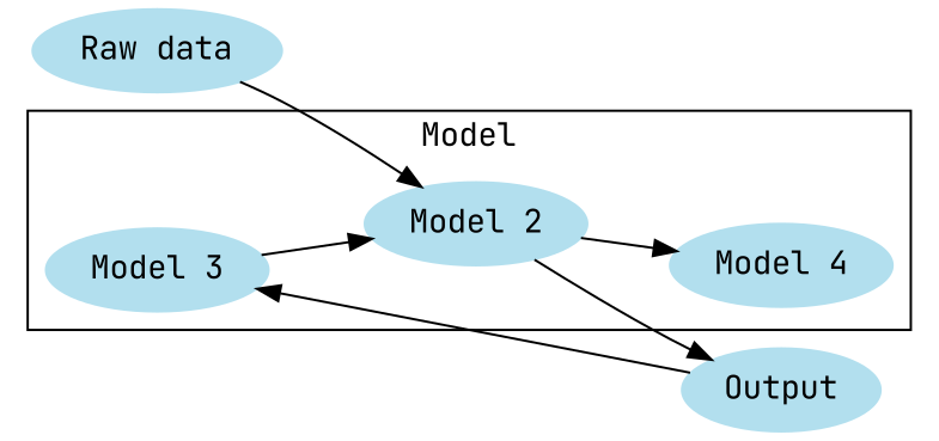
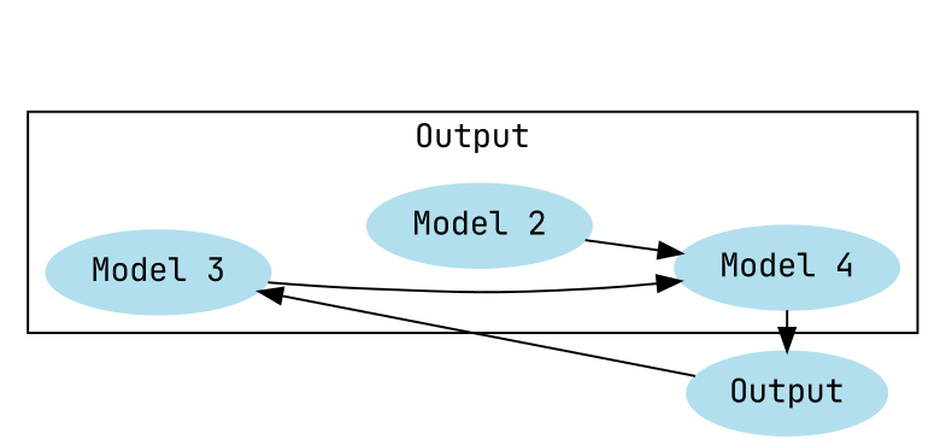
  digraph {
    fontname="JetBrains Mono"
    rankdir=LR
    node [color=lightblue2 fontname="JetBrains Mono" style=filled]
    edge [fontname="JetBrains Mono"]
    "Model 2"
    "Model 4"
    "Model 3"
    Output
-   "Raw data"
    subgraph cluster_1 {
-     label=Model
+     label=Output
      "Model 2"
      "Model 4"
      "Model 3"
    }
    "Model 2" -> "Model 4"
-   "Model 2" -> Output
-   "Model 3" -> "Model 2"
+   "Model 4" -> Output
+   "Model 3" -> "Model 4"
    Output -> "Model 3"
-   "Raw data" -> "Model 2"
  }
